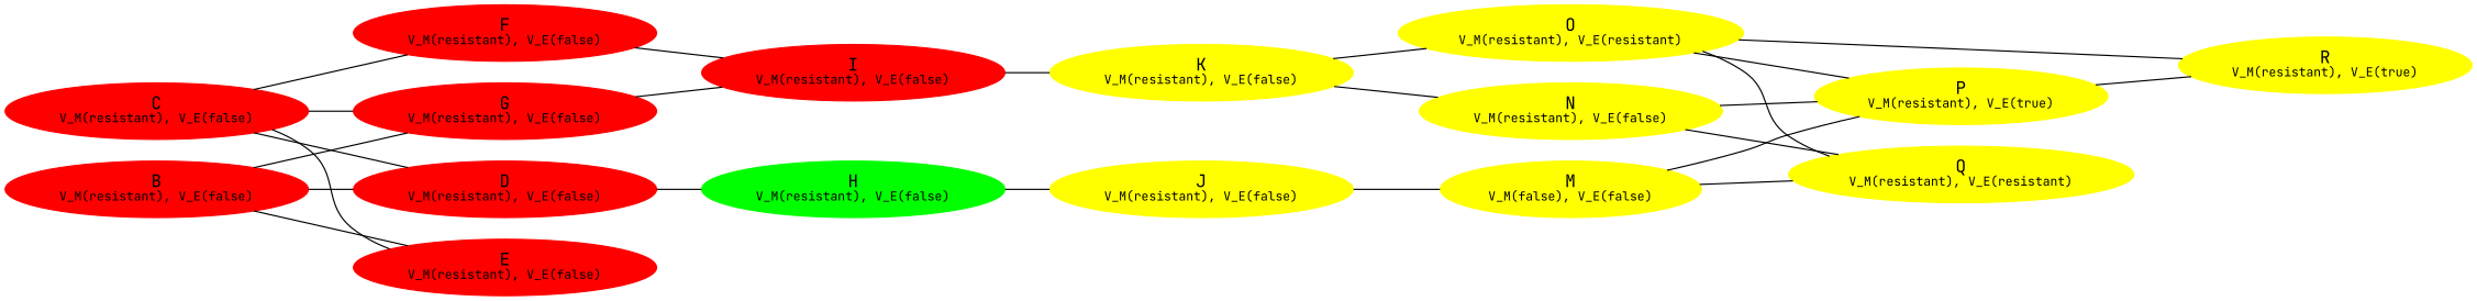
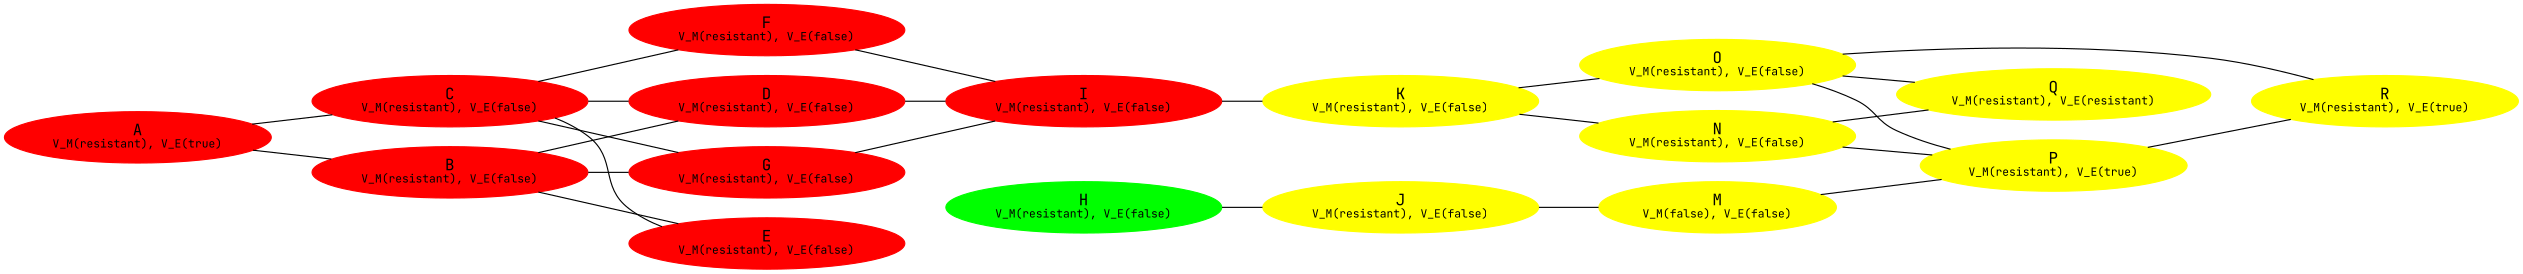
  graph {
    fontname="JetBrains Mono"
    rankdir=LR
    node [color=red fontname="JetBrains Mono" style=filled]
    edge [fontname="JetBrains Mono"]
+   n1 [label=<A<BR /><FONT POINT-SIZE="10">V_M(resistant), V_E(true)</FONT>>]
    n2 [label=<B<BR /><FONT POINT-SIZE="10">V_M(resistant), V_E(false)</FONT>>]
    n3 [label=<C<BR /><FONT POINT-SIZE="10">V_M(resistant), V_E(false)</FONT>>]
    n4 [label=<D<BR /><FONT POINT-SIZE="10">V_M(resistant), V_E(false)</FONT>>]
    n5 [label=<E<BR /><FONT POINT-SIZE="10">V_M(resistant), V_E(false)</FONT>>]
    n6 [label=<G<BR /><FONT POINT-SIZE="10">V_M(resistant), V_E(false)</FONT>>]
    n7 [label=<F<BR /><FONT POINT-SIZE="10">V_M(resistant), V_E(false)</FONT>>]
    n8 [color=green label=<H<BR /><FONT POINT-SIZE="10">V_M(resistant), V_E(false)</FONT>>]
    n9 [label=<I<BR /><FONT POINT-SIZE="10">V_M(resistant), V_E(false)</FONT>>]
    n10 [color=yellow label=<J<BR /><FONT POINT-SIZE="10">V_M(resistant), V_E(false)</FONT>>]
    n11 [color=yellow label=<K<BR /><FONT POINT-SIZE="10">V_M(resistant), V_E(false)</FONT>>]
    n12 [color=yellow label=<M<BR /><FONT POINT-SIZE="10">V_M(false), V_E(false)</FONT>>]
    n13 [color=yellow label=<N<BR /><FONT POINT-SIZE="10">V_M(resistant), V_E(false)</FONT>>]
-   n14 [color=yellow label=<O<BR /><FONT POINT-SIZE="10">V_M(resistant), V_E(resistant)</FONT>>]
+   n14 [color=yellow label=<O<BR /><FONT POINT-SIZE="10">V_M(resistant), V_E(false)</FONT>>]
    n15 [color=yellow label=<P<BR /><FONT POINT-SIZE="10">V_M(resistant), V_E(true)</FONT>>]
    n16 [color=yellow label=<Q<BR /><FONT POINT-SIZE="10">V_M(resistant), V_E(resistant)</FONT>>]
    n17 [color=yellow label=<R<BR /><FONT POINT-SIZE="10">V_M(resistant), V_E(true)</FONT>>]
+   n1 -- n2
+   n1 -- n3
    n2 -- n4
    n2 -- n5
    n2 -- n6
    n3 -- n4
    n3 -- n5
    n3 -- n6
    n3 -- n7
-   n4 -- n8
+   n4 -- n9
    n6 -- n9
    n7 -- n9
    n8 -- n10
    n9 -- n11
    n10 -- n12
    n11 -- n13
    n11 -- n14
    n12 -- n15
-   n12 -- n16
    n13 -- n15
    n13 -- n16
    n14 -- n15
    n14 -- n16
    n14 -- n17
    n15 -- n17
  }
